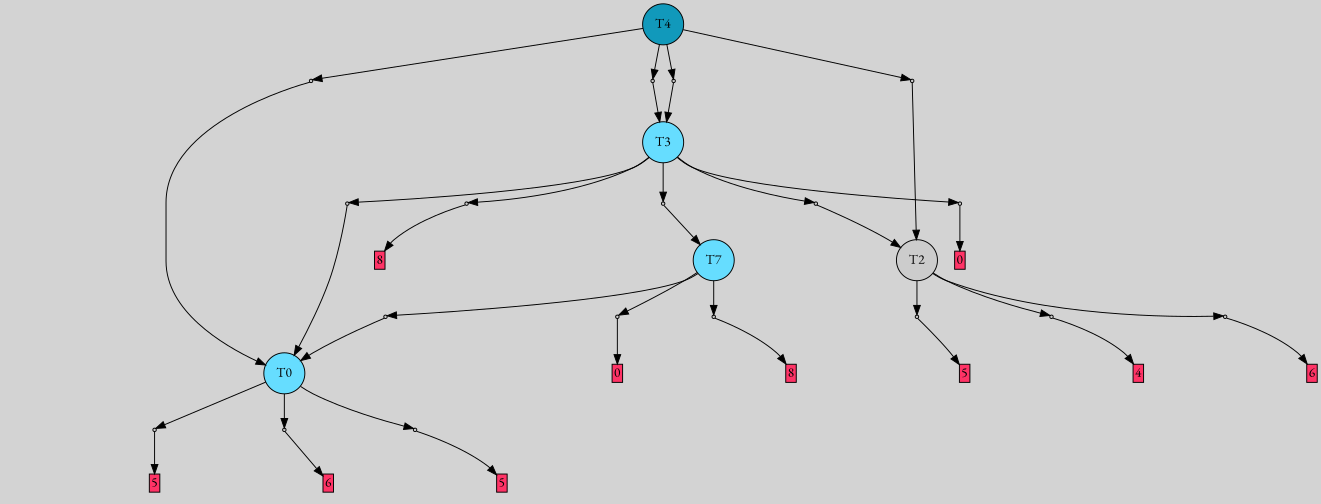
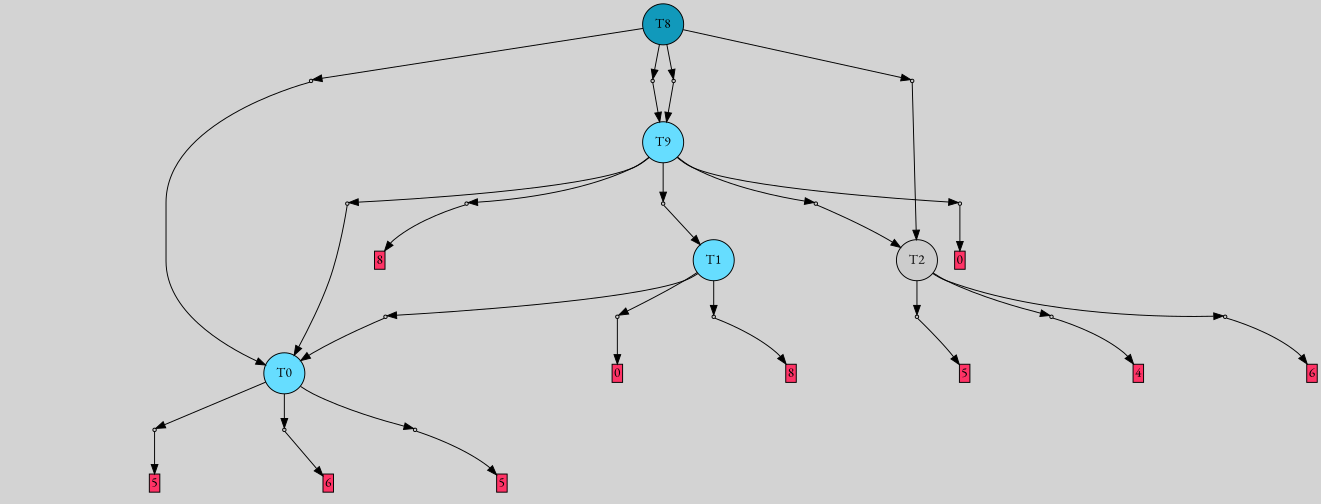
  digraph {
    bgcolor=lightgray
    fontname="EB Garamond"
    node [fillcolor="#cccccc" fontname="EB Garamond" shape=box style=filled]
    edge [fontname="EB Garamond"]
-   T4 [fillcolor="#1199bb" shape=circle]
+   T4 [fillcolor="#1199bb" shape=circle label=T8]
    P14 [shape=point]
    P15 [shape=point]
    P16 [shape=point]
    P17 [shape=point]
    T0 [fillcolor="#66ddff" shape=circle]
    P0 [shape=point]
    P1 [shape=point]
    P2 [shape=point]
    n10 [label="3|0&1|5#3|5#4|7#0|0&#92;n" style=invis fillcolor=""]
    n11 [fillcolor="#ff3366" height=0 label=5 margin=0.03 width=0]
    n12 [label="6|0&0|1#0|7#4|0#2|7&#92;n" style=invis fillcolor=""]
    n13 [fillcolor="#ff3366" height=0 label=6 margin=0.03 width=0]
    n14 [label="2|0&1|3#4|5#4|4#0|0&#92;n" style=invis fillcolor=""]
    n15 [fillcolor="#ff3366" height=0 label=5 margin=0.03 width=0]
-   T1 [fillcolor="#66ddff" shape=circle label=T7]
+   T1 [fillcolor="#66ddff" shape=circle]
    P3 [shape=point]
    P4 [shape=point]
    P5 [shape=point]
    n20 [label="6|0&0|1#0|7#4|0#2|7&#92;n" style=invis fillcolor=""]
    n21 [fillcolor="#ff3366" height=0 label=0 margin=0.03 width=0]
    n22 [label="7|1&2|5#1|4#2|4#4|4&#92;n2|0&0|1#3|4#0|7#0|1&#92;n" style=invis fillcolor=""]
    n23 [label="2|0&4|5#3|1#1|3#2|4&#92;n" style=invis fillcolor=""]
    n24 [fillcolor="#ff3366" height=0 label=8 margin=0.03 width=0]
    T2 [shape=circle]
    P6 [shape=point]
    P7 [shape=point]
    P8 [shape=point]
    n29 [label="3|0&1|5#3|5#4|7#0|0&#92;n" style=invis fillcolor=""]
    n30 [fillcolor="#ff3366" height=0 label=5 margin=0.03 width=0]
    n31 [label="2|0&3|6#2|4#3|2#0|1&#92;n" style=invis fillcolor=""]
    n32 [fillcolor="#ff3366" height=0 label=4 margin=0.03 width=0]
    n33 [label="6|0&3|1#0|7#4|0#2|4&#92;n" style=invis fillcolor=""]
    n34 [fillcolor="#ff3366" height=0 label=6 margin=0.03 width=0]
-   T3 [fillcolor="#66ddff" shape=circle]
+   T3 [fillcolor="#66ddff" shape=circle label=T9]
    P9 [shape=point]
    P10 [shape=point]
    P11 [shape=point]
    P12 [shape=point]
    P13 [shape=point]
    n41 [label="6|0&1|3#1|5#2|6#4|6&#92;n" style=invis fillcolor=""]
    n42 [label="6|0&3|5#4|3#3|6#2|0&#92;n" style=invis fillcolor=""]
    n43 [label="2|1&1|2#4|0#2|5#0|0&#92;n2|0&0|1#3|4#0|7#0|1&#92;n" style=invis fillcolor=""]
    n44 [label="2|0&2|5#4|5#2|1#1|3&#92;n" style=invis fillcolor=""]
    n45 [fillcolor="#ff3366" height=0 label=0 margin=0.03 width=0]
    n46 [label="6|0&3|7#2|1#2|5#4|3&#92;n" style=invis fillcolor=""]
    n47 [fillcolor="#ff3366" height=0 label=8 margin=0.03 width=0]
    n48 [label="6|2&3|2#1|5#1|4#4|6&#92;n6|0&0|2#2|4#2|7#4|6&#92;n" style=invis fillcolor=""]
    n49 [label="2|2&1|7#3|7#3|7#2|5&#92;n6|0&0|2#2|5#2|7#4|6&#92;n" style=invis fillcolor=""]
    n50 [label="2|3&3|5#4|2#0|2#2|2&#92;n0|3&1|5#0|3#3|3#1|0&#92;n6|0&0|3#1|7#2|6#4|6&#92;n" style=invis fillcolor=""]
    n51 [label="6|0&1|2#2|5#2|7#4|6&#92;n" style=invis fillcolor=""]
    subgraph sub_1 {
      rank=same
      T4
    }
    T4 -> P14
    T4 -> P15
    T4 -> P16
    T4 -> P17
    P14 -> T0
    P14 -> n48 [style=invis]
    P15 -> T3
    P15 -> n49 [style=invis]
    P16 -> T2
    P16 -> n50 [style=invis]
    P17 -> T3
    P17 -> n51 [style=invis]
    T0 -> P0
    T0 -> P1
    T0 -> P2
    P0 -> n10 [style=invis]
    P0 -> n11
    P1 -> n12 [style=invis]
    P1 -> n13
    P2 -> n14 [style=invis]
    P2 -> n15
    T1 -> P3
    T1 -> P4
    T1 -> P5
    P3 -> n20 [style=invis]
    P3 -> n21
    P4 -> T0
    P4 -> n22 [style=invis]
    P5 -> n23 [style=invis]
    P5 -> n24
    T2 -> P6
    T2 -> P7
    T2 -> P8
    P6 -> n29 [style=invis]
    P6 -> n30
    P7 -> n31 [style=invis]
    P7 -> n32
    P8 -> n33 [style=invis]
    P8 -> n34
    T3 -> P9
    T3 -> P10
    T3 -> P11
    T3 -> P12
    T3 -> P13
    P9 -> T2
    P9 -> n41 [style=invis]
    P10 -> T1
    P10 -> n42 [style=invis]
    P11 -> T0
    P11 -> n43 [style=invis]
    P12 -> n44 [style=invis]
    P12 -> n45
    P13 -> n46 [style=invis]
    P13 -> n47
  }
